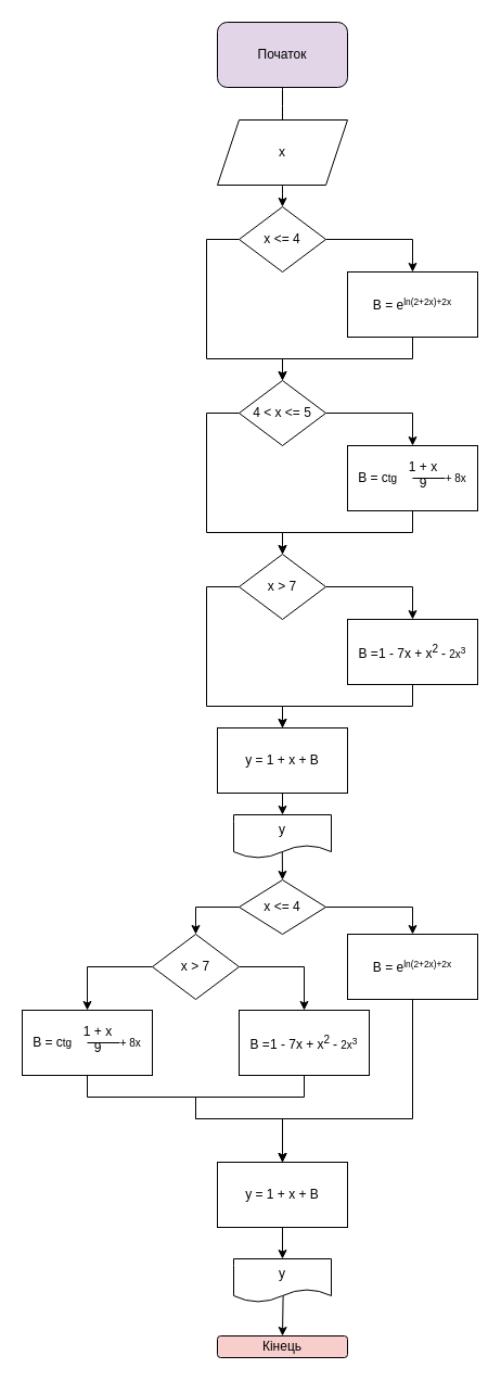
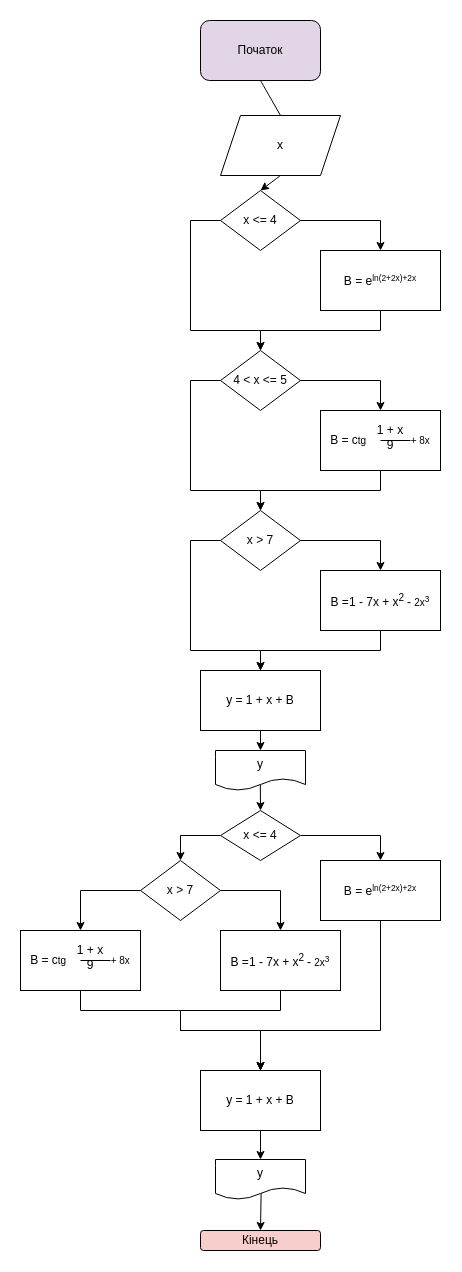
  <mxCell id="0" />
  <mxCell id="1" parent="0" />
  <mxCell id="2" style="edgeStyle=none;curved=1;rounded=0;orthogonalLoop=1;jettySize=auto;html=1;entryX=0.5;entryY=0;entryDx=0;entryDy=0;endArrow=none;sourcePerimeterSpacing=8;targetPerimeterSpacing=8;strokeWidth=1;endFill=1;exitX=0.5;exitY=1;exitDx=0;exitDy=0;" parent="1" source="3" target="5" edge="1"><mxGeometry relative="1" as="geometry" /></mxCell>
  <mxCell id="3" value="Початок" style="rounded=1;whiteSpace=wrap;html=1;hachureGap=4;pointerEvents=0;fillColor=#e1d5e7;" parent="1" vertex="1"><mxGeometry x="200" y="20" width="120" height="60" as="geometry" /></mxCell>
  <mxCell id="4" value="" style="edgeStyle=none;curved=1;rounded=0;orthogonalLoop=1;jettySize=auto;html=1;endArrow=classic;endFill=1;sourcePerimeterSpacing=8;targetPerimeterSpacing=8;strokeWidth=1;entryX=0.5;entryY=0;entryDx=0;entryDy=0;exitX=0.5;exitY=1;exitDx=0;exitDy=0;" parent="1" source="5" target="8" edge="1"><mxGeometry relative="1" as="geometry" /></mxCell>
- <mxCell id="5" value="х" style="shape=parallelogram;perimeter=parallelogramPerimeter;whiteSpace=wrap;html=1;fixedSize=1;hachureGap=4;pointerEvents=0;" parent="1" vertex="1"><mxGeometry x="200" y="110" width="120" height="60" as="geometry" /></mxCell>
+ <mxCell id="5" value="х" style="shape=parallelogram;perimeter=parallelogramPerimeter;whiteSpace=wrap;html=1;fixedSize=1;hachureGap=4;pointerEvents=0;" parent="1" vertex="1"><mxGeometry x="220" y="115" width="120" height="60" as="geometry" /></mxCell>
  <mxCell id="6" style="edgeStyle=none;rounded=0;orthogonalLoop=1;jettySize=auto;html=1;exitX=1;exitY=0.5;exitDx=0;exitDy=0;entryX=0.5;entryY=0;entryDx=0;entryDy=0;endArrow=classic;endFill=1;sourcePerimeterSpacing=8;targetPerimeterSpacing=8;strokeWidth=1;" parent="1" source="8" target="10" edge="1"><mxGeometry relative="1" as="geometry"><Array as="points"><mxPoint x="380" y="220" /></Array></mxGeometry></mxCell>
  <mxCell id="7" style="edgeStyle=none;rounded=0;orthogonalLoop=1;jettySize=auto;html=1;entryX=0.5;entryY=0;entryDx=0;entryDy=0;endArrow=classic;endFill=1;sourcePerimeterSpacing=8;targetPerimeterSpacing=8;strokeWidth=1;exitX=0;exitY=0.5;exitDx=0;exitDy=0;exitPerimeter=0;" parent="1" source="8" target="12" edge="1"><mxGeometry relative="1" as="geometry"><Array as="points"><mxPoint x="190" y="220" /><mxPoint x="190" y="330" /><mxPoint x="260" y="330" /></Array></mxGeometry></mxCell>
  <mxCell id="8" value="x &amp;lt;= 4" style="rhombus;whiteSpace=wrap;html=1;hachureGap=4;pointerEvents=0;" parent="1" vertex="1"><mxGeometry x="220" y="190" width="80" height="60" as="geometry" /></mxCell>
  <mxCell id="9" style="edgeStyle=none;rounded=0;orthogonalLoop=1;jettySize=auto;html=1;exitX=0.5;exitY=1;exitDx=0;exitDy=0;endArrow=classic;endFill=1;sourcePerimeterSpacing=8;targetPerimeterSpacing=8;strokeWidth=1;" parent="1" source="10" edge="1"><mxGeometry relative="1" as="geometry"><mxPoint x="260" y="350" as="targetPoint" /><Array as="points"><mxPoint x="380" y="330" /><mxPoint x="260" y="330" /></Array></mxGeometry></mxCell>
  <mxCell id="10" value="B = e&lt;span style=&quot;font-size: 10px&quot;&gt;&lt;sup&gt;ln(2+2x)+2x&lt;/sup&gt;&lt;/span&gt;" style="rounded=0;whiteSpace=wrap;html=1;hachureGap=4;pointerEvents=0;" parent="1" vertex="1"><mxGeometry x="320" y="250" width="120" height="60" as="geometry" /></mxCell>
  <mxCell id="11" style="edgeStyle=none;rounded=0;orthogonalLoop=1;jettySize=auto;html=1;exitX=1;exitY=0.5;exitDx=0;exitDy=0;entryX=0.5;entryY=0;entryDx=0;entryDy=0;endArrow=classic;endFill=1;sourcePerimeterSpacing=8;targetPerimeterSpacing=8;strokeWidth=1;" parent="1" source="12" target="13" edge="1"><mxGeometry relative="1" as="geometry"><Array as="points"><mxPoint x="380" y="380" /></Array></mxGeometry></mxCell>
  <mxCell id="12" value="4 &amp;lt; x &amp;lt;= 5" style="rhombus;whiteSpace=wrap;html=1;hachureGap=4;pointerEvents=0;" parent="1" vertex="1"><mxGeometry x="220" y="350" width="80" height="60" as="geometry" /></mxCell>
  <mxCell id="13" value="B = c&lt;font size=&quot;1&quot;&gt;tg&amp;nbsp; &amp;nbsp; &amp;nbsp; &amp;nbsp; &amp;nbsp; &amp;nbsp; &amp;nbsp; &amp;nbsp; + 8x&lt;/font&gt;" style="rounded=0;whiteSpace=wrap;html=1;hachureGap=4;pointerEvents=0;" parent="1" vertex="1"><mxGeometry x="320" y="410" width="120" height="60" as="geometry" /></mxCell>
  <mxCell id="14" style="edgeStyle=none;rounded=0;orthogonalLoop=1;jettySize=auto;html=1;exitX=1;exitY=0.5;exitDx=0;exitDy=0;entryX=0.5;entryY=0;entryDx=0;entryDy=0;endArrow=classic;endFill=1;sourcePerimeterSpacing=8;targetPerimeterSpacing=8;strokeWidth=1;" parent="1" source="15" target="16" edge="1"><mxGeometry relative="1" as="geometry"><Array as="points"><mxPoint x="380" y="540" /></Array></mxGeometry></mxCell>
  <mxCell id="15" value="x &amp;gt; 7" style="rhombus;whiteSpace=wrap;html=1;hachureGap=4;pointerEvents=0;" parent="1" vertex="1"><mxGeometry x="220" y="510" width="80" height="60" as="geometry" /></mxCell>
  <mxCell id="16" value="B =1&lt;font style=&quot;font-size: 12px&quot;&gt;&amp;nbsp;- 7x + x&lt;sup&gt;2 &lt;/sup&gt;- &lt;/font&gt;&lt;font size=&quot;1&quot;&gt;2x&lt;sup&gt;3&lt;/sup&gt;&lt;/font&gt;" style="rounded=0;whiteSpace=wrap;html=1;hachureGap=4;pointerEvents=0;" parent="1" vertex="1"><mxGeometry x="320" y="570" width="120" height="60" as="geometry" /></mxCell>
  <mxCell id="17" style="edgeStyle=none;rounded=0;orthogonalLoop=1;jettySize=auto;html=1;entryX=0.5;entryY=0;entryDx=0;entryDy=0;endArrow=classic;endFill=1;sourcePerimeterSpacing=8;targetPerimeterSpacing=8;strokeWidth=1;exitX=0;exitY=0.5;exitDx=0;exitDy=0;exitPerimeter=0;" parent="1" edge="1"><mxGeometry relative="1" as="geometry"><mxPoint x="220" y="380" as="sourcePoint" /><mxPoint x="260" y="510" as="targetPoint" /><Array as="points"><mxPoint x="190" y="380" /><mxPoint x="190" y="490" /><mxPoint x="260" y="490" /></Array></mxGeometry></mxCell>
  <mxCell id="18" style="edgeStyle=none;rounded=0;orthogonalLoop=1;jettySize=auto;html=1;exitX=0.5;exitY=1;exitDx=0;exitDy=0;endArrow=classic;endFill=1;sourcePerimeterSpacing=8;targetPerimeterSpacing=8;strokeWidth=1;" parent="1" edge="1"><mxGeometry relative="1" as="geometry"><mxPoint x="260" y="510" as="targetPoint" /><mxPoint x="380" y="470" as="sourcePoint" /><Array as="points"><mxPoint x="380" y="490" /><mxPoint x="260" y="490" /></Array></mxGeometry></mxCell>
  <mxCell id="19" style="edgeStyle=none;rounded=0;orthogonalLoop=1;jettySize=auto;html=1;entryX=0.5;entryY=0;entryDx=0;entryDy=0;endArrow=classic;endFill=1;sourcePerimeterSpacing=8;targetPerimeterSpacing=8;strokeWidth=1;exitX=0;exitY=0.5;exitDx=0;exitDy=0;exitPerimeter=0;" parent="1" edge="1"><mxGeometry relative="1" as="geometry"><mxPoint x="220" y="540" as="sourcePoint" /><mxPoint x="260" y="670" as="targetPoint" /><Array as="points"><mxPoint x="190" y="540" /><mxPoint x="190" y="650" /><mxPoint x="260" y="650" /></Array></mxGeometry></mxCell>
  <mxCell id="20" style="edgeStyle=none;rounded=0;orthogonalLoop=1;jettySize=auto;html=1;exitX=0.5;exitY=1;exitDx=0;exitDy=0;endArrow=classic;endFill=1;sourcePerimeterSpacing=8;targetPerimeterSpacing=8;strokeWidth=1;" parent="1" edge="1"><mxGeometry relative="1" as="geometry"><mxPoint x="260" y="670" as="targetPoint" /><mxPoint x="380" y="630" as="sourcePoint" /><Array as="points"><mxPoint x="380" y="650" /><mxPoint x="260" y="650" /></Array></mxGeometry></mxCell>
  <mxCell id="21" value="" style="endArrow=none;html=1;sourcePerimeterSpacing=8;targetPerimeterSpacing=8;strokeWidth=1;endSize=6;" parent="1" edge="1"><mxGeometry width="50" height="50" relative="1" as="geometry"><mxPoint x="380" y="440" as="sourcePoint" /><mxPoint x="410" y="440" as="targetPoint" /></mxGeometry></mxCell>
  <mxCell id="22" value="1 + x" style="text;html=1;strokeColor=none;fillColor=none;align=center;verticalAlign=middle;whiteSpace=wrap;rounded=0;hachureGap=4;pointerEvents=0;" parent="1" vertex="1"><mxGeometry x="370" y="420" width="40" height="20" as="geometry" /></mxCell>
  <mxCell id="23" value="9" style="text;html=1;strokeColor=none;fillColor=none;align=center;verticalAlign=middle;whiteSpace=wrap;rounded=0;hachureGap=4;pointerEvents=0;" parent="1" vertex="1"><mxGeometry x="370" y="430" width="40" height="30" as="geometry" /></mxCell>
  <mxCell id="24" style="edgeStyle=none;rounded=0;orthogonalLoop=1;jettySize=auto;html=1;exitX=0.5;exitY=1;exitDx=0;exitDy=0;entryX=0.5;entryY=0;entryDx=0;entryDy=0;endArrow=classic;endFill=1;endSize=6;sourcePerimeterSpacing=8;targetPerimeterSpacing=8;strokeWidth=1;" parent="1" source="25" target="27" edge="1"><mxGeometry relative="1" as="geometry" /></mxCell>
  <mxCell id="25" value="y = 1 + x + B" style="rounded=0;whiteSpace=wrap;html=1;hachureGap=4;pointerEvents=0;" parent="1" vertex="1"><mxGeometry x="200" y="670" width="120" height="60" as="geometry" /></mxCell>
  <mxCell id="26" value="" style="edgeStyle=none;rounded=0;orthogonalLoop=1;jettySize=auto;html=1;endArrow=classic;endFill=1;endSize=6;sourcePerimeterSpacing=8;targetPerimeterSpacing=8;strokeWidth=1;entryX=0.5;entryY=0;entryDx=0;entryDy=0;exitX=0.498;exitY=0.83;exitDx=0;exitDy=0;exitPerimeter=0;" parent="1" source="27" target="30" edge="1"><mxGeometry relative="1" as="geometry" /></mxCell>
  <mxCell id="27" value="y" style="shape=document;whiteSpace=wrap;html=1;boundedLbl=1;hachureGap=4;pointerEvents=0;" parent="1" vertex="1"><mxGeometry x="215" y="750" width="90" height="40" as="geometry" /></mxCell>
  <mxCell id="28" style="edgeStyle=none;rounded=0;orthogonalLoop=1;jettySize=auto;html=1;exitX=1;exitY=0.5;exitDx=0;exitDy=0;entryX=0.5;entryY=0;entryDx=0;entryDy=0;endArrow=classic;endFill=1;endSize=6;sourcePerimeterSpacing=8;targetPerimeterSpacing=8;strokeWidth=1;" parent="1" source="30" target="32" edge="1"><mxGeometry relative="1" as="geometry"><Array as="points"><mxPoint x="380" y="835" /></Array></mxGeometry></mxCell>
  <mxCell id="29" style="edgeStyle=none;rounded=0;orthogonalLoop=1;jettySize=auto;html=1;exitX=0;exitY=0.5;exitDx=0;exitDy=0;entryX=0.5;entryY=0;entryDx=0;entryDy=0;endArrow=classic;endFill=1;endSize=6;sourcePerimeterSpacing=8;targetPerimeterSpacing=8;strokeWidth=1;" parent="1" source="30" target="35" edge="1"><mxGeometry relative="1" as="geometry"><Array as="points"><mxPoint x="180" y="835" /></Array></mxGeometry></mxCell>
  <mxCell id="30" value="x &amp;lt;= 4" style="rhombus;whiteSpace=wrap;html=1;hachureGap=4;pointerEvents=0;" parent="1" vertex="1"><mxGeometry x="220" y="810" width="80" height="50" as="geometry" /></mxCell>
  <mxCell id="31" style="edgeStyle=none;rounded=0;orthogonalLoop=1;jettySize=auto;html=1;exitX=0.5;exitY=1;exitDx=0;exitDy=0;endArrow=classic;endFill=1;endSize=6;sourcePerimeterSpacing=8;targetPerimeterSpacing=8;strokeWidth=1;" parent="1" source="32" edge="1"><mxGeometry relative="1" as="geometry"><mxPoint x="260" y="1070" as="targetPoint" /><Array as="points"><mxPoint x="380" y="1030" /><mxPoint x="260" y="1030" /></Array></mxGeometry></mxCell>
  <mxCell id="32" value="B = e&lt;span style=&quot;font-size: 10px&quot;&gt;&lt;sup&gt;ln(2+2x)+2x&lt;/sup&gt;&lt;/span&gt;" style="rounded=0;whiteSpace=wrap;html=1;hachureGap=4;pointerEvents=0;" parent="1" vertex="1"><mxGeometry x="320" y="860" width="120" height="60" as="geometry" /></mxCell>
  <mxCell id="33" style="edgeStyle=none;sketch=0;orthogonalLoop=1;jettySize=auto;html=1;exitX=1;exitY=0.5;exitDx=0;exitDy=0;entryX=0.5;entryY=0;entryDx=0;entryDy=0;fontFamily=Architects Daughter;fontSource=https%3A%2F%2Ffonts.googleapis.com%2Fcss%3Ffamily%3DArchitects%2BDaughter;fontSize=20;endArrow=classic;endFill=1;sourcePerimeterSpacing=8;targetPerimeterSpacing=8;startArrow=none;startFill=0;strokeColor=default;rounded=0;shadow=0;" edge="1" parent="1" source="35" target="42"><mxGeometry relative="1" as="geometry"><Array as="points"><mxPoint x="280" y="890" /></Array></mxGeometry></mxCell>
  <mxCell id="34" style="edgeStyle=none;rounded=0;sketch=0;orthogonalLoop=1;jettySize=auto;html=1;exitX=0;exitY=0.5;exitDx=0;exitDy=0;entryX=0.5;entryY=0;entryDx=0;entryDy=0;shadow=0;fontFamily=Architects Daughter;fontSource=https%3A%2F%2Ffonts.googleapis.com%2Fcss%3Ffamily%3DArchitects%2BDaughter;fontSize=20;startArrow=none;startFill=0;endArrow=classic;endFill=1;sourcePerimeterSpacing=8;targetPerimeterSpacing=8;strokeColor=default;" edge="1" parent="1" source="35" target="37"><mxGeometry relative="1" as="geometry"><Array as="points"><mxPoint x="80" y="890" /></Array></mxGeometry></mxCell>
  <mxCell id="35" value="x &amp;gt; 7" style="rhombus;whiteSpace=wrap;html=1;hachureGap=4;pointerEvents=0;" parent="1" vertex="1"><mxGeometry x="140" y="860" width="80" height="60" as="geometry" /></mxCell>
  <mxCell id="36" style="edgeStyle=none;rounded=0;sketch=0;orthogonalLoop=1;jettySize=auto;html=1;exitX=0.5;exitY=1;exitDx=0;exitDy=0;entryX=0.5;entryY=0;entryDx=0;entryDy=0;shadow=0;fontFamily=Architects Daughter;fontSource=https%3A%2F%2Ffonts.googleapis.com%2Fcss%3Ffamily%3DArchitects%2BDaughter;fontSize=20;startArrow=none;startFill=0;endArrow=classic;endFill=1;sourcePerimeterSpacing=8;targetPerimeterSpacing=8;strokeColor=default;" edge="1" parent="1" source="37" target="44"><mxGeometry relative="1" as="geometry"><Array as="points"><mxPoint x="80" y="1010" /><mxPoint x="180" y="1010" /><mxPoint x="180" y="1030" /><mxPoint x="260" y="1030" /></Array></mxGeometry></mxCell>
  <mxCell id="37" value="B = c&lt;font size=&quot;1&quot;&gt;tg&amp;nbsp; &amp;nbsp; &amp;nbsp; &amp;nbsp; &amp;nbsp; &amp;nbsp; &amp;nbsp; &amp;nbsp; + 8x&lt;/font&gt;" style="rounded=0;whiteSpace=wrap;html=1;hachureGap=4;pointerEvents=0;" parent="1" vertex="1"><mxGeometry x="20" y="930" width="120" height="60" as="geometry" /></mxCell>
  <mxCell id="38" value="" style="endArrow=none;html=1;sourcePerimeterSpacing=8;targetPerimeterSpacing=8;strokeWidth=1;endSize=6;" parent="1" edge="1"><mxGeometry width="50" height="50" relative="1" as="geometry"><mxPoint x="80" y="960" as="sourcePoint" /><mxPoint x="110" y="960" as="targetPoint" /></mxGeometry></mxCell>
  <mxCell id="39" value="1 + x" style="text;html=1;strokeColor=none;fillColor=none;align=center;verticalAlign=middle;whiteSpace=wrap;rounded=0;hachureGap=4;pointerEvents=0;" parent="1" vertex="1"><mxGeometry x="70" y="940" width="40" height="20" as="geometry" /></mxCell>
  <mxCell id="40" value="9" style="text;html=1;strokeColor=none;fillColor=none;align=center;verticalAlign=middle;whiteSpace=wrap;rounded=0;hachureGap=4;pointerEvents=0;" parent="1" vertex="1"><mxGeometry x="70" y="950" width="40" height="30" as="geometry" /></mxCell>
  <mxCell id="41" style="edgeStyle=none;rounded=0;sketch=0;orthogonalLoop=1;jettySize=auto;html=1;exitX=0.5;exitY=1;exitDx=0;exitDy=0;entryX=0.5;entryY=0;entryDx=0;entryDy=0;shadow=0;fontFamily=Architects Daughter;fontSource=https%3A%2F%2Ffonts.googleapis.com%2Fcss%3Ffamily%3DArchitects%2BDaughter;fontSize=20;startArrow=none;startFill=0;endArrow=classic;endFill=1;sourcePerimeterSpacing=8;targetPerimeterSpacing=8;strokeColor=default;" edge="1" parent="1" source="42" target="44"><mxGeometry relative="1" as="geometry"><Array as="points"><mxPoint x="280" y="1010" /><mxPoint x="180" y="1010" /><mxPoint x="180" y="1030" /><mxPoint x="260" y="1030" /></Array></mxGeometry></mxCell>
  <mxCell id="42" value="B =1&lt;font style=&quot;font-size: 12px&quot;&gt;&amp;nbsp;- 7x + x&lt;sup&gt;2 &lt;/sup&gt;- &lt;/font&gt;&lt;font size=&quot;1&quot;&gt;2x&lt;sup&gt;3&lt;/sup&gt;&lt;/font&gt;" style="rounded=0;whiteSpace=wrap;html=1;hachureGap=4;pointerEvents=0;" parent="1" vertex="1"><mxGeometry x="220" y="930" width="120" height="60" as="geometry" /></mxCell>
  <mxCell id="43" style="edgeStyle=none;rounded=0;orthogonalLoop=1;jettySize=auto;html=1;exitX=0.5;exitY=1;exitDx=0;exitDy=0;entryX=0.5;entryY=0;entryDx=0;entryDy=0;endArrow=classic;endFill=1;endSize=6;sourcePerimeterSpacing=8;targetPerimeterSpacing=8;strokeWidth=1;" parent="1" source="44" target="46" edge="1"><mxGeometry relative="1" as="geometry" /></mxCell>
  <mxCell id="44" value="y = 1 + x + B" style="rounded=0;whiteSpace=wrap;html=1;hachureGap=4;pointerEvents=0;" parent="1" vertex="1"><mxGeometry x="200" y="1070" width="120" height="60" as="geometry" /></mxCell>
  <mxCell id="45" value="" style="edgeStyle=none;rounded=0;orthogonalLoop=1;jettySize=auto;html=1;endArrow=classic;endFill=1;endSize=6;sourcePerimeterSpacing=8;targetPerimeterSpacing=8;strokeWidth=1;entryX=0.5;entryY=0;entryDx=0;entryDy=0;exitX=0.507;exitY=0.805;exitDx=0;exitDy=0;exitPerimeter=0;" parent="1" source="46" target="47" edge="1"><mxGeometry relative="1" as="geometry" /></mxCell>
  <mxCell id="46" value="y" style="shape=document;whiteSpace=wrap;html=1;boundedLbl=1;hachureGap=4;pointerEvents=0;" parent="1" vertex="1"><mxGeometry x="215" y="1159" width="90" height="40" as="geometry" /></mxCell>
  <mxCell id="47" value="Кінець" style="rounded=1;whiteSpace=wrap;html=1;hachureGap=4;pointerEvents=0;fillColor=#f8cecc;" parent="1" vertex="1"><mxGeometry x="200" y="1230" width="120" height="20" as="geometry" /></mxCell>
